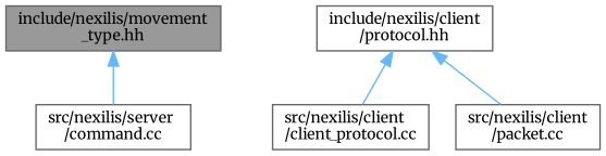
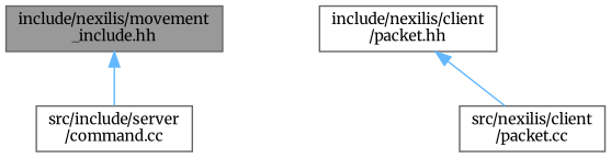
  digraph {
    fontname=Merriweather
    node [color=grey40 fillcolor=white fontname=Merriweather fontsize=10 shape=box style=filled]
    edge [color=steelblue1 dir=back fontname=Merriweather fontsize=10 labelfontname=Helvetica labelfontsize=10 style=solid]
-   n1 [color=gray40 fillcolor=grey60 fontcolor=black height=0.2 label="include/nexilis/movement\l_type.hh" width=0.4]
-   n2 [height=0.2 label="src/nexilis/server\l/command.cc" width=0.4]
-   n3 [height=0.2 label="include/nexilis/client\l/protocol.hh" width=0.4]
-   n4 [height=0.2 label="src/nexilis/client\l/client_protocol.cc" width=0.4]
+   n1 [color=gray40 fillcolor=grey60 fontcolor=black height=0.2 label="include/nexilis/movement\l_include.hh" width=0.4]
+   n2 [height=0.2 label="src/include/server\l/command.cc" width=0.4]
+   n3 [height=0.2 label="include/nexilis/client\l/packet.hh" width=0.4]
    n5 [height=0.2 label="src/nexilis/client\l/packet.cc" width=0.4]
    n1 -> n2
-   n3 -> n4
    n3 -> n5
  }
